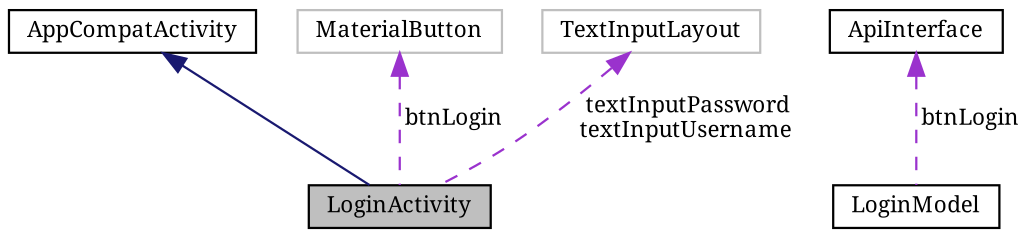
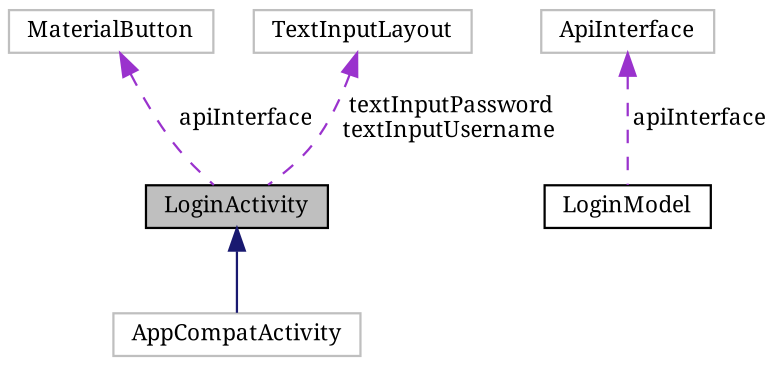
  digraph {
    fontname="Noto Serif"
    node [color=black fillcolor=white fontname="Noto Serif" fontsize=10 shape=record style=filled]
    edge [color=darkorchid3 dir=back fontname="Noto Serif" fontsize=10 labelfontname=Helvetica labelfontsize=10 style=dashed]
    n1 [fillcolor=grey75 fontcolor=black height=0.2 label=LoginActivity width=0.4]
-   n2 [height=0.2 label=AppCompatActivity width=0.4]
+   n2 [color=grey75 height=0.2 label=AppCompatActivity width=0.4]
    n3 [color=grey75 height=0.2 label=MaterialButton width=0.4]
    n4 [height=0.2 label=LoginModel width=0.4]
-   n5 [height=0.2 label=ApiInterface width=0.4]
+   n5 [color=grey75 height=0.2 label=ApiInterface width=0.4]
    n6 [color=grey75 height=0.2 label=TextInputLayout width=0.4]
-   n2 -> n1 [color=midnightblue style=solid]
-   n3 -> n1 [label=" btnLogin"]
-   n5 -> n4 [label=" btnLogin"]
+   n1 -> n2 [color=midnightblue style=solid]
+   n3 -> n1 [label=" apiInterface"]
+   n5 -> n4 [label=" apiInterface"]
    n6 -> n1 [label=" textInputPassword\ntextInputUsername"]
  }
